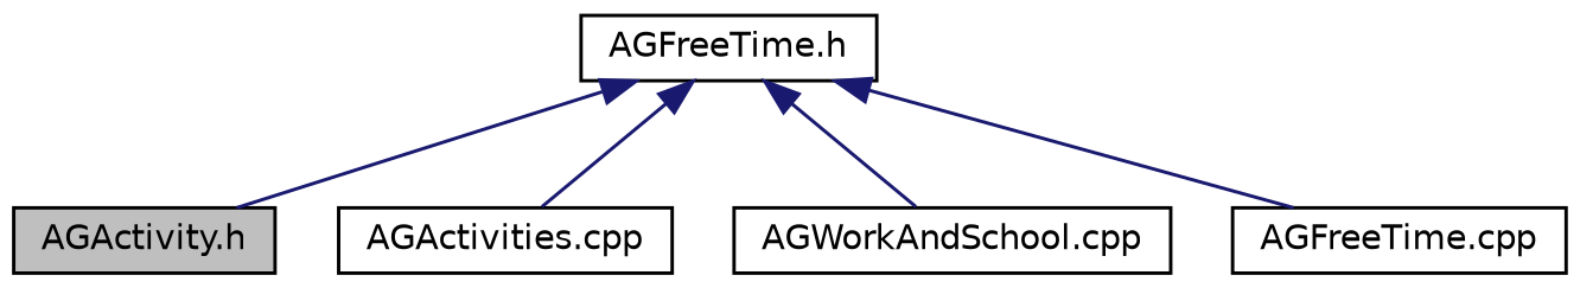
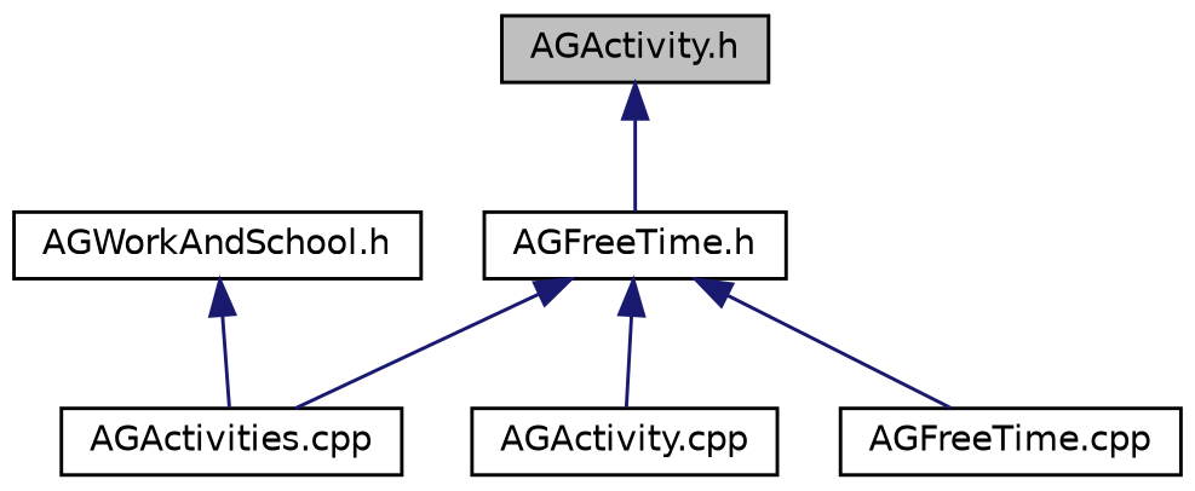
  digraph {
    node [color=black fillcolor=white fontname=Helvetica fontsize=10 shape=record style=filled]
    edge [color=midnightblue dir=back fontname=Helvetica fontsize=10 labelfontname=Helvetica labelfontsize=10 style=solid]
    n1 [fillcolor=grey75 fontcolor=black height=0.2 label="AGActivity.h" width=0.4]
    n2 [height=0.2 label="AGFreeTime.h" width=0.4]
+   n3 [height=0.2 label="AGWorkAndSchool.h" width=0.4]
    n4 [height=0.2 label="AGActivities.cpp" width=0.4]
-   n5 [height=0.2 label="AGWorkAndSchool.cpp" width=0.4]
+   n5 [height=0.2 label="AGActivity.cpp" width=0.4]
    n6 [height=0.2 label="AGFreeTime.cpp" width=0.4]
-   n2 -> n1
+   n1 -> n2
    n2 -> n4
    n2 -> n5
    n2 -> n6
+   n3 -> n4
  }
